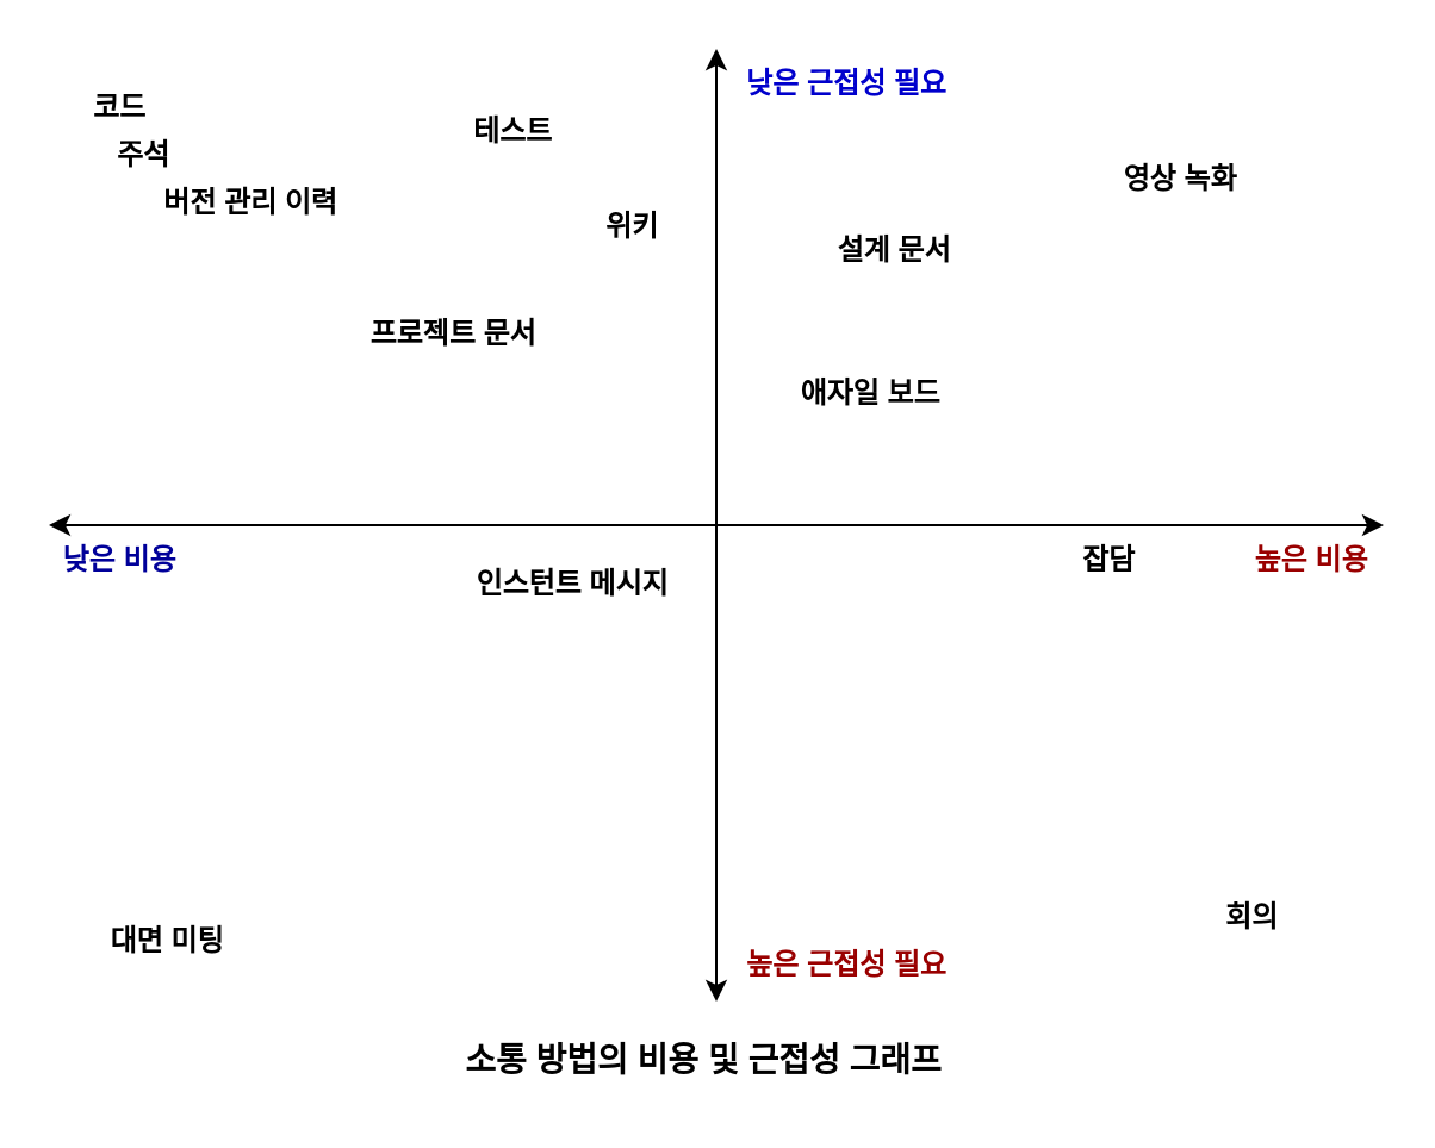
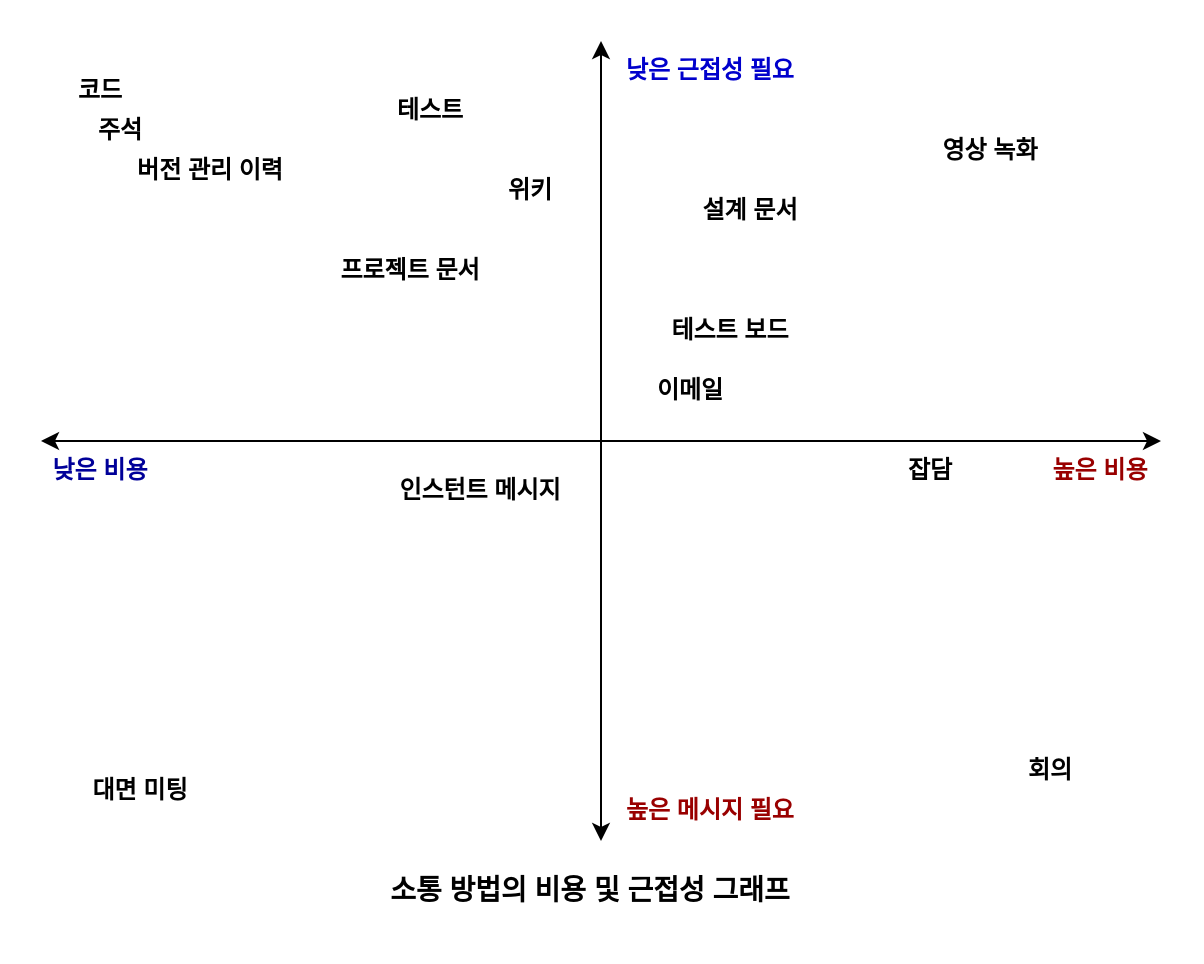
  <mxCell id="0" />
  <mxCell id="1" parent="0" />
  <mxCell id="2" value="" style="endArrow=classic;startArrow=classic;html=1;" edge="1" parent="1"><mxGeometry width="50" height="50" relative="1" as="geometry"><mxPoint x="20" y="220" as="sourcePoint" /><mxPoint x="580" y="220" as="targetPoint" /></mxGeometry></mxCell>
  <mxCell id="3" value="&lt;b&gt;높은 비용&lt;/b&gt;" style="text;html=1;strokeColor=none;fillColor=none;align=center;verticalAlign=middle;whiteSpace=wrap;rounded=0;fontColor=#990000;" vertex="1" parent="1"><mxGeometry x="520" y="220" width="60" height="30" as="geometry" /></mxCell>
  <mxCell id="4" value="&lt;b&gt;낮은 비용&lt;/b&gt;" style="text;html=1;strokeColor=none;fillColor=none;align=center;verticalAlign=middle;whiteSpace=wrap;rounded=0;fontColor=#000099;" vertex="1" parent="1"><mxGeometry x="20" y="220" width="60" height="30" as="geometry" /></mxCell>
  <mxCell id="5" value="" style="endArrow=classic;startArrow=classic;html=1;" edge="1" parent="1"><mxGeometry width="50" height="50" relative="1" as="geometry"><mxPoint x="300" y="420" as="sourcePoint" /><mxPoint x="300" y="20" as="targetPoint" /></mxGeometry></mxCell>
- <mxCell id="6" value="&lt;b&gt;높은 근접성 필요&lt;/b&gt;" style="text;html=1;strokeColor=none;fillColor=none;align=center;verticalAlign=middle;whiteSpace=wrap;rounded=0;fontColor=#990000;" vertex="1" parent="1"><mxGeometry x="300" y="390" width="110" height="30" as="geometry" /></mxCell>
+ <mxCell id="6" value="&lt;b&gt;높은 메시지 필요&lt;/b&gt;" style="text;html=1;strokeColor=none;fillColor=none;align=center;verticalAlign=middle;whiteSpace=wrap;rounded=0;fontColor=#990000;" vertex="1" parent="1"><mxGeometry x="300" y="390" width="110" height="30" as="geometry" /></mxCell>
  <mxCell id="7" value="&lt;b&gt;낮은 근접성 필요&lt;/b&gt;" style="text;html=1;strokeColor=none;fillColor=none;align=center;verticalAlign=middle;whiteSpace=wrap;rounded=0;fontColor=#0000CC;" vertex="1" parent="1"><mxGeometry x="300" y="20" width="110" height="30" as="geometry" /></mxCell>
  <mxCell id="8" value="코드" style="text;html=1;strokeColor=none;fillColor=none;align=center;verticalAlign=middle;whiteSpace=wrap;rounded=0;fontStyle=1" vertex="1" parent="1"><mxGeometry x="20" y="30" width="60" height="30" as="geometry" /></mxCell>
  <mxCell id="9" value="주석" style="text;html=1;strokeColor=none;fillColor=none;align=center;verticalAlign=middle;whiteSpace=wrap;rounded=0;fontStyle=1" vertex="1" parent="1"><mxGeometry x="30" y="50" width="60" height="30" as="geometry" /></mxCell>
  <mxCell id="10" value="버전 관리 이력" style="text;html=1;strokeColor=none;fillColor=none;align=center;verticalAlign=middle;whiteSpace=wrap;rounded=0;fontStyle=1" vertex="1" parent="1"><mxGeometry x="60" y="70" width="90" height="30" as="geometry" /></mxCell>
  <mxCell id="11" value="테스트" style="text;html=1;strokeColor=none;fillColor=none;align=center;verticalAlign=middle;whiteSpace=wrap;rounded=0;fontStyle=1" vertex="1" parent="1"><mxGeometry x="170" y="40" width="90" height="30" as="geometry" /></mxCell>
  <mxCell id="12" value="위키" style="text;html=1;strokeColor=none;fillColor=none;align=center;verticalAlign=middle;whiteSpace=wrap;rounded=0;fontStyle=1" vertex="1" parent="1"><mxGeometry x="220" y="80" width="90" height="30" as="geometry" /></mxCell>
- <mxCell id="13" value="프로젝트 문서" style="text;html=1;strokeColor=none;fillColor=none;align=center;verticalAlign=middle;whiteSpace=wrap;rounded=0;fontStyle=1" vertex="1" parent="1"><mxGeometry x="145" y="125" width="90" height="30" as="geometry" /></mxCell>
+ <mxCell id="13" value="프로젝트 문서" style="text;html=1;strokeColor=none;fillColor=none;align=center;verticalAlign=middle;whiteSpace=wrap;rounded=0;fontStyle=1" vertex="1" parent="1"><mxGeometry x="160" y="120" width="90" height="30" as="geometry" /></mxCell>
  <mxCell id="14" value="설계 문서" style="text;html=1;strokeColor=none;fillColor=none;align=center;verticalAlign=middle;whiteSpace=wrap;rounded=0;fontStyle=1" vertex="1" parent="1"><mxGeometry x="330" y="90" width="90" height="30" as="geometry" /></mxCell>
- <mxCell id="15" value="애자일 보드" style="text;html=1;strokeColor=none;fillColor=none;align=center;verticalAlign=middle;whiteSpace=wrap;rounded=0;fontStyle=1" vertex="1" parent="1"><mxGeometry x="320" y="150" width="90" height="30" as="geometry" /></mxCell>
+ <mxCell id="15" value="테스트 보드" style="text;html=1;strokeColor=none;fillColor=none;align=center;verticalAlign=middle;whiteSpace=wrap;rounded=0;fontStyle=1" vertex="1" parent="1"><mxGeometry x="320" y="150" width="90" height="30" as="geometry" /></mxCell>
+ <mxCell id="16" value="이메일" style="text;html=1;strokeColor=none;fillColor=none;align=center;verticalAlign=middle;whiteSpace=wrap;rounded=0;fontStyle=1" vertex="1" parent="1"><mxGeometry x="300" y="180" width="90" height="30" as="geometry" /></mxCell>
  <mxCell id="17" value="영상 녹화" style="text;html=1;strokeColor=none;fillColor=none;align=center;verticalAlign=middle;whiteSpace=wrap;rounded=0;fontStyle=1" vertex="1" parent="1"><mxGeometry x="450" y="60" width="90" height="30" as="geometry" /></mxCell>
  <mxCell id="18" value="잡담" style="text;html=1;strokeColor=none;fillColor=none;align=center;verticalAlign=middle;whiteSpace=wrap;rounded=0;fontStyle=1" vertex="1" parent="1"><mxGeometry x="420" y="220" width="90" height="30" as="geometry" /></mxCell>
  <mxCell id="19" value="회의" style="text;html=1;strokeColor=none;fillColor=none;align=center;verticalAlign=middle;whiteSpace=wrap;rounded=0;fontStyle=1" vertex="1" parent="1"><mxGeometry x="480" y="370" width="90" height="30" as="geometry" /></mxCell>
  <mxCell id="20" value="인스턴트 메시지" style="text;html=1;strokeColor=none;fillColor=none;align=center;verticalAlign=middle;whiteSpace=wrap;rounded=0;fontStyle=1" vertex="1" parent="1"><mxGeometry x="190" y="230" width="100" height="30" as="geometry" /></mxCell>
  <mxCell id="21" value="대면 미팅" style="text;html=1;strokeColor=none;fillColor=none;align=center;verticalAlign=middle;whiteSpace=wrap;rounded=0;fontStyle=1" vertex="1" parent="1"><mxGeometry x="20" y="380" width="100" height="30" as="geometry" /></mxCell>
  <mxCell id="22" value="소통 방법의 비용 및 근접성 그래프" style="text;html=1;strokeColor=none;fillColor=none;align=center;verticalAlign=middle;whiteSpace=wrap;rounded=0;fontSize=14;fontColor=#000000;fontStyle=1" vertex="1" parent="1"><mxGeometry x="130" y="430" width="330" height="30" as="geometry" /></mxCell>
